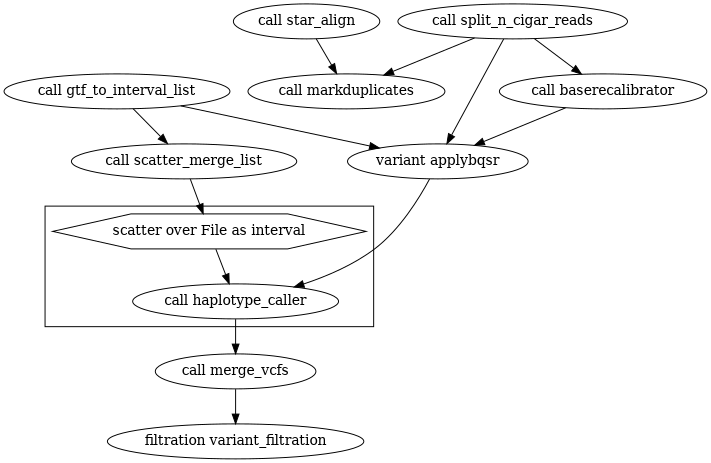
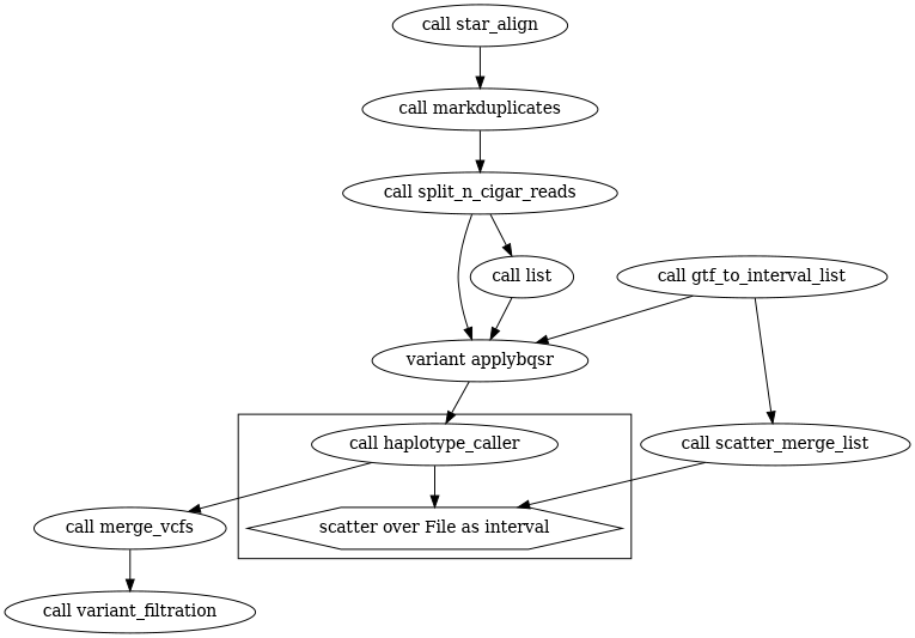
  digraph {
    compound=true
    n1 [label="call haplotype_caller"]
    n2 [label="scatter over File as interval" shape=hexagon]
    n3 [label="call merge_vcfs"]
    n4 [label="call markduplicates"]
    n5 [label="call split_n_cigar_reads"]
    n6 [label="variant applybqsr"]
-   n7 [label="call baserecalibrator"]
-   n8 [label="filtration variant_filtration"]
+   n7 [label="call list"]
+   n8 [label="call variant_filtration"]
    n9 [label="call gtf_to_interval_list"]
    n10 [label="call scatter_merge_list"]
    n11 [label="call star_align"]
    subgraph cluster_1 {
      fillcolor=white
      style="filled,solid"
      n1
      n2
    }
    n1 -> n3
-   n2 -> n1
+   n1 -> n2
    n3 -> n8
-   n5 -> n4
+   n4 -> n5
    n5 -> n6
    n5 -> n7
    n6 -> n1
    n7 -> n6
    n9 -> n6
    n9 -> n10
    n10 -> n2
    n11 -> n4
  }
